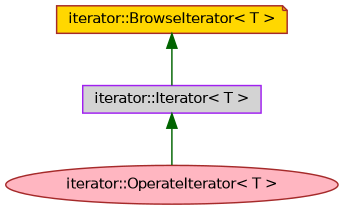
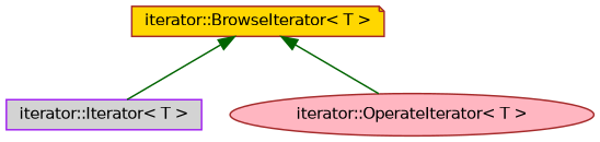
  digraph {
    node [color=brown fontname=Helvetica fontsize=10 style=filled]
    edge [color=darkgreen dir=back fontname=Helvetica fontsize=10 labelfontname=Helvetica labelfontsize=10 style=solid]
    n1 [color=purple fillcolor=lightgrey fontcolor=black height=0.2 label="iterator::Iterator\< T \>" shape=box width=0.4]
    n2 [fillcolor=lightpink height=0.2 label="iterator::OperateIterator\< T \>" shape=ellipse width=0.4]
    n3 [fillcolor=gold height=0.2 label="iterator::BrowseIterator\< T \>" shape=note width=0.4]
-   n1 -> n2
+   n3 -> n2
    n3 -> n1
  }
